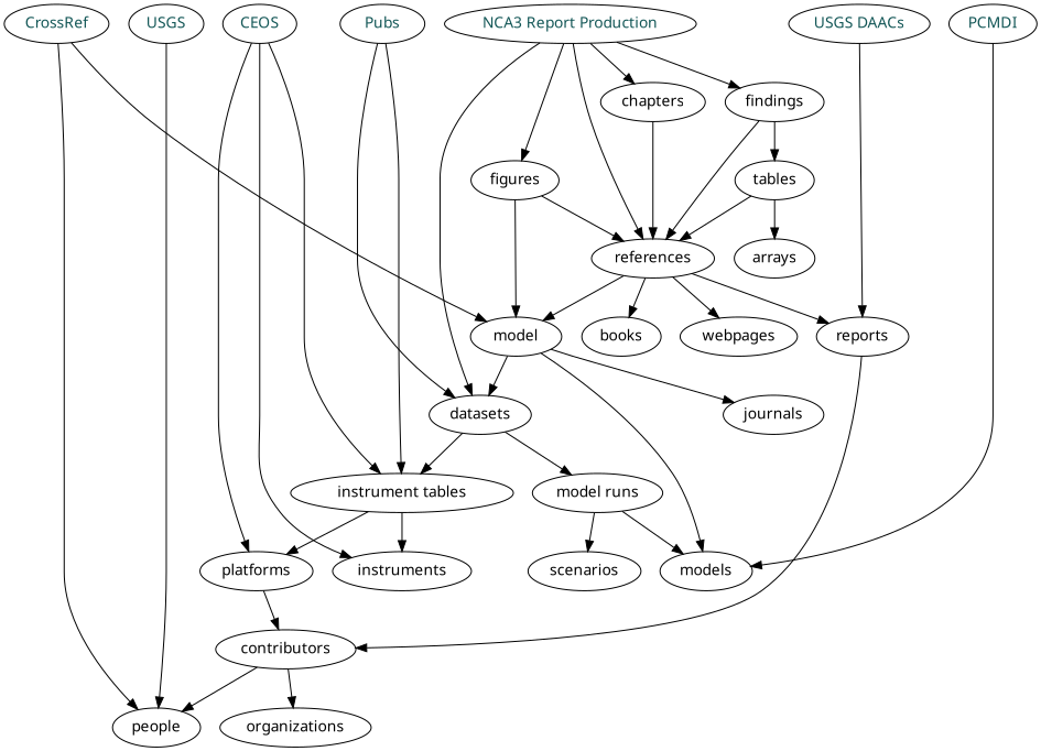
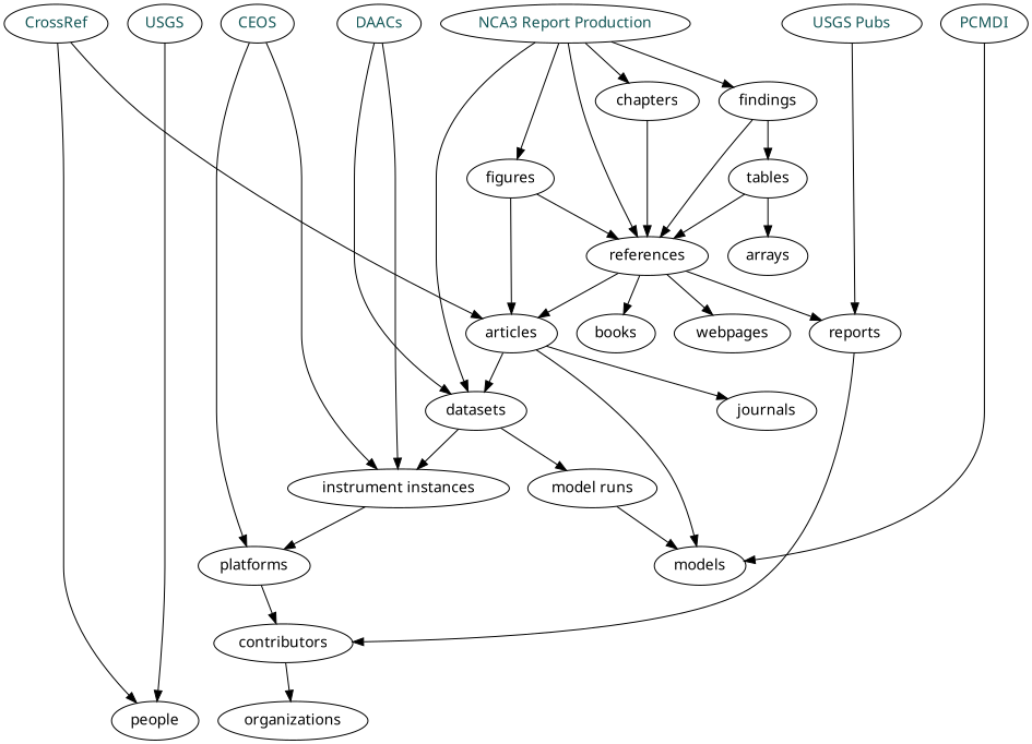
  digraph {
    node [fontname=Lucida]
    n1 [fontcolor="#115555" label="NCA3 Report Production"]
-   n2 [fontcolor="#115555" label=Pubs]
+   n2 [fontcolor="#115555" label=DAACs]
    n3 [fontcolor="#115555" label=CEOS]
    n4 [fontcolor="#115555" label=CrossRef]
    n5 [fontcolor="#115555" label=USGS]
-   n6 [fontcolor="#115555" label="USGS DAACs"]
+   n6 [fontcolor="#115555" label="USGS Pubs"]
    n7 [fontcolor="#115555" label=PCMDI]
    chapters
    figures
    findings
    references
    datasets
-   n13 [label="instrument tables"]
+   n13 [label="instrument instances"]
    platforms
-   instruments
-   articles [label=model]
+   articles
    people
    reports
    models
    tables
    arrays
    books
    webpages
    n24 [label="model runs"]
    journals
    contributors
-   scenarios
    organizations
    subgraph sub_1 {
      rank=same
      n1
      n2
      n3
      n4
      n5
      n6
      n7
    }
    n1 -> chapters
    n1 -> figures
    n1 -> findings
    n1 -> references
    n1 -> datasets
    n2 -> datasets
    n2 -> n13
    n3 -> n13
    n3 -> platforms
-   n3 -> instruments
    n4 -> articles
    n4 -> people
    n5 -> people
    n6 -> reports
    n7 -> models
    chapters -> references
    figures -> references
    figures -> articles
    findings -> references
    findings -> tables
    references -> articles
    references -> reports
    references -> books
    references -> webpages
    datasets -> n13
    datasets -> n24
    n13 -> platforms
-   n13 -> instruments
    platforms -> contributors
    articles -> datasets
    articles -> models
    articles -> journals
    reports -> contributors
    tables -> references
    tables -> arrays
    n24 -> models
-   n24 -> scenarios
-   contributors -> people
    contributors -> organizations
  }
